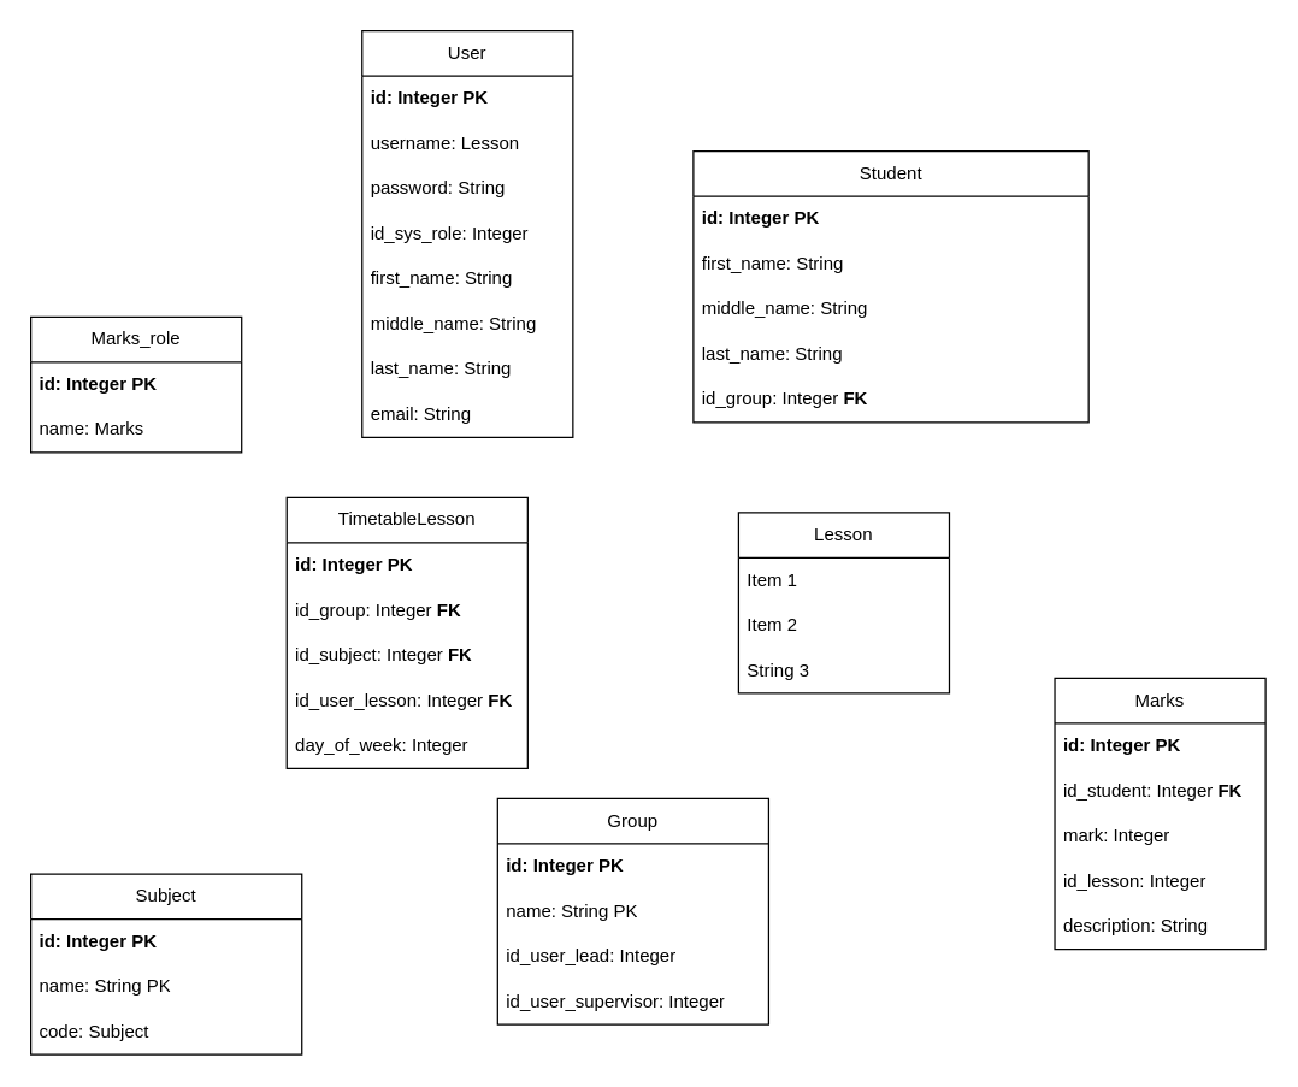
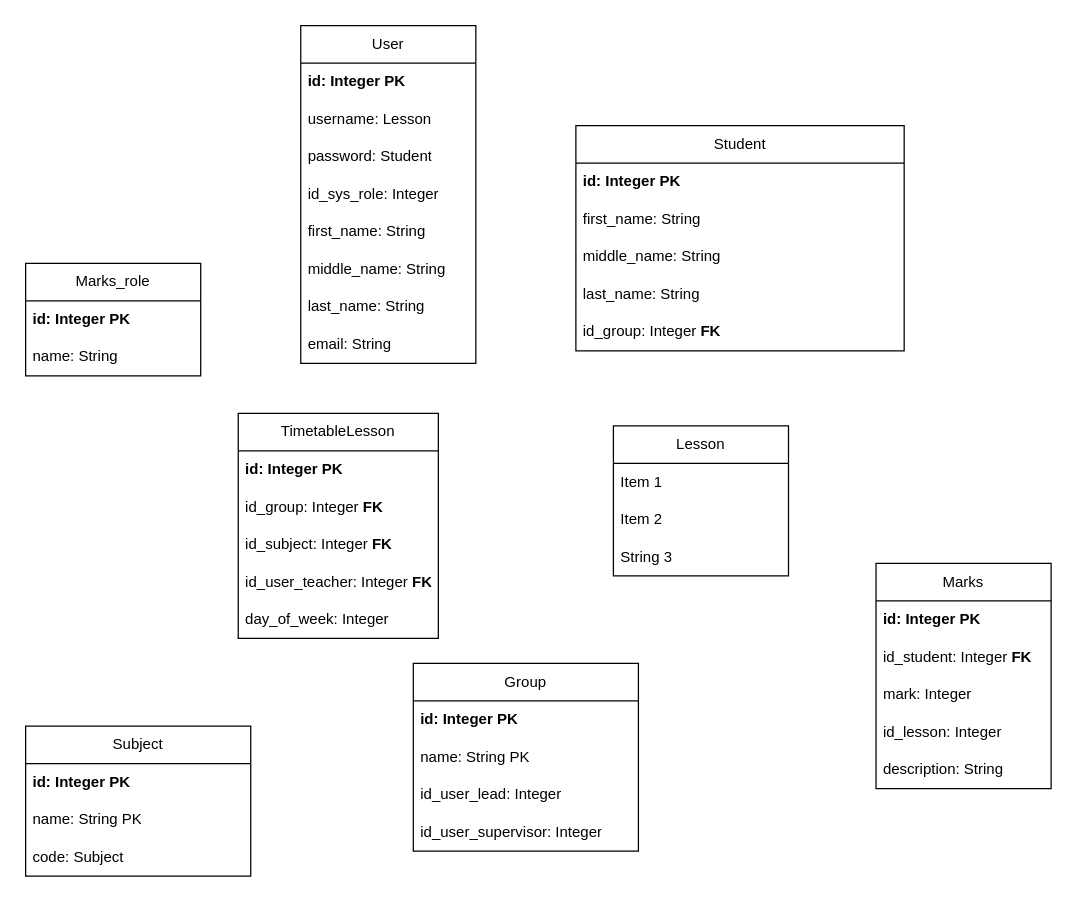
  <mxCell id="0" />
  <mxCell id="1" parent="0" />
  <mxCell id="2" value="User" style="swimlane;fontStyle=0;childLayout=stackLayout;horizontal=1;startSize=30;horizontalStack=0;resizeParent=1;resizeParentMax=0;resizeLast=0;collapsible=1;marginBottom=0;whiteSpace=wrap;html=1;" vertex="1" parent="1"><mxGeometry x="240" y="20" width="140" height="270" as="geometry" /></mxCell>
  <mxCell id="3" value="&lt;b&gt;id: Integer PK&lt;/b&gt;" style="text;strokeColor=none;fillColor=none;align=left;verticalAlign=middle;spacingLeft=4;spacingRight=4;overflow=hidden;points=[[0,0.5],[1,0.5]];portConstraint=eastwest;rotatable=0;whiteSpace=wrap;html=1;" vertex="1" parent="2"><mxGeometry y="30" width="140" height="30" as="geometry" /></mxCell>
  <mxCell id="4" value="username: Lesson" style="text;strokeColor=none;fillColor=none;align=left;verticalAlign=middle;spacingLeft=4;spacingRight=4;overflow=hidden;points=[[0,0.5],[1,0.5]];portConstraint=eastwest;rotatable=0;whiteSpace=wrap;html=1;" vertex="1" parent="2"><mxGeometry y="60" width="140" height="30" as="geometry" /></mxCell>
- <mxCell id="5" value="password: String" style="text;strokeColor=none;fillColor=none;align=left;verticalAlign=middle;spacingLeft=4;spacingRight=4;overflow=hidden;points=[[0,0.5],[1,0.5]];portConstraint=eastwest;rotatable=0;whiteSpace=wrap;html=1;" vertex="1" parent="2"><mxGeometry y="90" width="140" height="30" as="geometry" /></mxCell>
+ <mxCell id="5" value="password: Student" style="text;strokeColor=none;fillColor=none;align=left;verticalAlign=middle;spacingLeft=4;spacingRight=4;overflow=hidden;points=[[0,0.5],[1,0.5]];portConstraint=eastwest;rotatable=0;whiteSpace=wrap;html=1;" vertex="1" parent="2"><mxGeometry y="90" width="140" height="30" as="geometry" /></mxCell>
  <mxCell id="6" value="id_sys_role: Integer" style="text;strokeColor=none;fillColor=none;align=left;verticalAlign=middle;spacingLeft=4;spacingRight=4;overflow=hidden;points=[[0,0.5],[1,0.5]];portConstraint=eastwest;rotatable=0;whiteSpace=wrap;html=1;" vertex="1" parent="2"><mxGeometry y="120" width="140" height="30" as="geometry" /></mxCell>
  <mxCell id="7" value="first_name: String" style="text;strokeColor=none;fillColor=none;align=left;verticalAlign=middle;spacingLeft=4;spacingRight=4;overflow=hidden;points=[[0,0.5],[1,0.5]];portConstraint=eastwest;rotatable=0;whiteSpace=wrap;html=1;" vertex="1" parent="2"><mxGeometry y="150" width="140" height="30" as="geometry" /></mxCell>
  <mxCell id="8" value="middle_name: String" style="text;strokeColor=none;fillColor=none;align=left;verticalAlign=middle;spacingLeft=4;spacingRight=4;overflow=hidden;points=[[0,0.5],[1,0.5]];portConstraint=eastwest;rotatable=0;whiteSpace=wrap;html=1;" vertex="1" parent="2"><mxGeometry y="180" width="140" height="30" as="geometry" /></mxCell>
  <mxCell id="9" value="last_name: String" style="text;strokeColor=none;fillColor=none;align=left;verticalAlign=middle;spacingLeft=4;spacingRight=4;overflow=hidden;points=[[0,0.5],[1,0.5]];portConstraint=eastwest;rotatable=0;whiteSpace=wrap;html=1;" vertex="1" parent="2"><mxGeometry y="210" width="140" height="30" as="geometry" /></mxCell>
  <mxCell id="10" value="email: String" style="text;strokeColor=none;fillColor=none;align=left;verticalAlign=middle;spacingLeft=4;spacingRight=4;overflow=hidden;points=[[0,0.5],[1,0.5]];portConstraint=eastwest;rotatable=0;whiteSpace=wrap;html=1;" vertex="1" parent="2"><mxGeometry y="240" width="140" height="30" as="geometry" /></mxCell>
  <mxCell id="11" value="Marks_role" style="swimlane;fontStyle=0;childLayout=stackLayout;horizontal=1;startSize=30;horizontalStack=0;resizeParent=1;resizeParentMax=0;resizeLast=0;collapsible=1;marginBottom=0;whiteSpace=wrap;html=1;" vertex="1" parent="1"><mxGeometry x="20" y="210" width="140" height="90" as="geometry" /></mxCell>
  <mxCell id="12" value="&lt;b&gt;id: Integer PK&lt;/b&gt;" style="text;strokeColor=none;fillColor=none;align=left;verticalAlign=middle;spacingLeft=4;spacingRight=4;overflow=hidden;points=[[0,0.5],[1,0.5]];portConstraint=eastwest;rotatable=0;whiteSpace=wrap;html=1;" vertex="1" parent="11"><mxGeometry y="30" width="140" height="30" as="geometry" /></mxCell>
- <mxCell id="13" value="name: Marks" style="text;strokeColor=none;fillColor=none;align=left;verticalAlign=middle;spacingLeft=4;spacingRight=4;overflow=hidden;points=[[0,0.5],[1,0.5]];portConstraint=eastwest;rotatable=0;whiteSpace=wrap;html=1;" vertex="1" parent="11"><mxGeometry y="60" width="140" height="30" as="geometry" /></mxCell>
+ <mxCell id="13" value="name: String" style="text;strokeColor=none;fillColor=none;align=left;verticalAlign=middle;spacingLeft=4;spacingRight=4;overflow=hidden;points=[[0,0.5],[1,0.5]];portConstraint=eastwest;rotatable=0;whiteSpace=wrap;html=1;" vertex="1" parent="11"><mxGeometry y="60" width="140" height="30" as="geometry" /></mxCell>
  <mxCell id="14" value="TimetableLesson" style="swimlane;fontStyle=0;childLayout=stackLayout;horizontal=1;startSize=30;horizontalStack=0;resizeParent=1;resizeParentMax=0;resizeLast=0;collapsible=1;marginBottom=0;whiteSpace=wrap;html=1;" vertex="1" parent="1"><mxGeometry x="190" y="330" width="160" height="180" as="geometry" /></mxCell>
  <mxCell id="15" value="&lt;b&gt;id: Integer PK&lt;/b&gt;" style="text;strokeColor=none;fillColor=none;align=left;verticalAlign=middle;spacingLeft=4;spacingRight=4;overflow=hidden;points=[[0,0.5],[1,0.5]];portConstraint=eastwest;rotatable=0;whiteSpace=wrap;html=1;" vertex="1" parent="14"><mxGeometry y="30" width="160" height="30" as="geometry" /></mxCell>
  <mxCell id="16" value="id_group: Integer &lt;b&gt;FK&lt;/b&gt;" style="text;strokeColor=none;fillColor=none;align=left;verticalAlign=middle;spacingLeft=4;spacingRight=4;overflow=hidden;points=[[0,0.5],[1,0.5]];portConstraint=eastwest;rotatable=0;whiteSpace=wrap;html=1;" vertex="1" parent="14"><mxGeometry y="60" width="160" height="30" as="geometry" /></mxCell>
  <mxCell id="17" value="id_subject: Integer &lt;b&gt;FK&lt;/b&gt;" style="text;strokeColor=none;fillColor=none;align=left;verticalAlign=middle;spacingLeft=4;spacingRight=4;overflow=hidden;points=[[0,0.5],[1,0.5]];portConstraint=eastwest;rotatable=0;whiteSpace=wrap;html=1;" vertex="1" parent="14"><mxGeometry y="90" width="160" height="30" as="geometry" /></mxCell>
- <mxCell id="18" value="id_user_lesson: Integer &lt;b&gt;FK&lt;/b&gt;" style="text;strokeColor=none;fillColor=none;align=left;verticalAlign=middle;spacingLeft=4;spacingRight=4;overflow=hidden;points=[[0,0.5],[1,0.5]];portConstraint=eastwest;rotatable=0;whiteSpace=wrap;html=1;" vertex="1" parent="14"><mxGeometry y="120" width="160" height="30" as="geometry" /></mxCell>
+ <mxCell id="18" value="id_user_teacher: Integer &lt;b&gt;FK&lt;/b&gt;" style="text;strokeColor=none;fillColor=none;align=left;verticalAlign=middle;spacingLeft=4;spacingRight=4;overflow=hidden;points=[[0,0.5],[1,0.5]];portConstraint=eastwest;rotatable=0;whiteSpace=wrap;html=1;" vertex="1" parent="14"><mxGeometry y="120" width="160" height="30" as="geometry" /></mxCell>
  <mxCell id="19" value="day_of_week: Integer" style="text;strokeColor=none;fillColor=none;align=left;verticalAlign=middle;spacingLeft=4;spacingRight=4;overflow=hidden;points=[[0,0.5],[1,0.5]];portConstraint=eastwest;rotatable=0;whiteSpace=wrap;html=1;" vertex="1" parent="14"><mxGeometry y="150" width="160" height="30" as="geometry" /></mxCell>
  <mxCell id="20" value="Group" style="swimlane;fontStyle=0;childLayout=stackLayout;horizontal=1;startSize=30;horizontalStack=0;resizeParent=1;resizeParentMax=0;resizeLast=0;collapsible=1;marginBottom=0;whiteSpace=wrap;html=1;" vertex="1" parent="1"><mxGeometry x="330" y="530" width="180" height="150" as="geometry" /></mxCell>
  <mxCell id="21" value="&lt;b&gt;id: Integer PK&lt;/b&gt;" style="text;strokeColor=none;fillColor=none;align=left;verticalAlign=middle;spacingLeft=4;spacingRight=4;overflow=hidden;points=[[0,0.5],[1,0.5]];portConstraint=eastwest;rotatable=0;whiteSpace=wrap;html=1;" vertex="1" parent="20"><mxGeometry y="30" width="180" height="30" as="geometry" /></mxCell>
  <mxCell id="22" value="name: String PK" style="text;strokeColor=none;fillColor=none;align=left;verticalAlign=middle;spacingLeft=4;spacingRight=4;overflow=hidden;points=[[0,0.5],[1,0.5]];portConstraint=eastwest;rotatable=0;whiteSpace=wrap;html=1;" vertex="1" parent="20"><mxGeometry y="60" width="180" height="30" as="geometry" /></mxCell>
  <mxCell id="23" value="id_user_lead: Integer" style="text;strokeColor=none;fillColor=none;align=left;verticalAlign=middle;spacingLeft=4;spacingRight=4;overflow=hidden;points=[[0,0.5],[1,0.5]];portConstraint=eastwest;rotatable=0;whiteSpace=wrap;html=1;" vertex="1" parent="20"><mxGeometry y="90" width="180" height="30" as="geometry" /></mxCell>
  <mxCell id="24" value="id_user_supervisor: Integer" style="text;strokeColor=none;fillColor=none;align=left;verticalAlign=middle;spacingLeft=4;spacingRight=4;overflow=hidden;points=[[0,0.5],[1,0.5]];portConstraint=eastwest;rotatable=0;whiteSpace=wrap;html=1;" vertex="1" parent="20"><mxGeometry y="120" width="180" height="30" as="geometry" /></mxCell>
  <mxCell id="25" value="Subject" style="swimlane;fontStyle=0;childLayout=stackLayout;horizontal=1;startSize=30;horizontalStack=0;resizeParent=1;resizeParentMax=0;resizeLast=0;collapsible=1;marginBottom=0;whiteSpace=wrap;html=1;" vertex="1" parent="1"><mxGeometry x="20" y="580" width="180" height="120" as="geometry" /></mxCell>
  <mxCell id="26" value="&lt;b&gt;id: Integer PK&lt;/b&gt;" style="text;strokeColor=none;fillColor=none;align=left;verticalAlign=middle;spacingLeft=4;spacingRight=4;overflow=hidden;points=[[0,0.5],[1,0.5]];portConstraint=eastwest;rotatable=0;whiteSpace=wrap;html=1;" vertex="1" parent="25"><mxGeometry y="30" width="180" height="30" as="geometry" /></mxCell>
  <mxCell id="27" value="name: String PK" style="text;strokeColor=none;fillColor=none;align=left;verticalAlign=middle;spacingLeft=4;spacingRight=4;overflow=hidden;points=[[0,0.5],[1,0.5]];portConstraint=eastwest;rotatable=0;whiteSpace=wrap;html=1;" vertex="1" parent="25"><mxGeometry y="60" width="180" height="30" as="geometry" /></mxCell>
  <mxCell id="28" value="code: Subject" style="text;strokeColor=none;fillColor=none;align=left;verticalAlign=middle;spacingLeft=4;spacingRight=4;overflow=hidden;points=[[0,0.5],[1,0.5]];portConstraint=eastwest;rotatable=0;whiteSpace=wrap;html=1;" vertex="1" parent="25"><mxGeometry y="90" width="180" height="30" as="geometry" /></mxCell>
  <mxCell id="29" value="Student" style="swimlane;fontStyle=0;childLayout=stackLayout;horizontal=1;startSize=30;horizontalStack=0;resizeParent=1;resizeParentMax=0;resizeLast=0;collapsible=1;marginBottom=0;whiteSpace=wrap;html=1;" vertex="1" parent="1"><mxGeometry x="460" y="100" width="262.5" height="180" as="geometry" /></mxCell>
  <mxCell id="30" value="&lt;b&gt;id: Integer PK&lt;/b&gt;" style="text;strokeColor=none;fillColor=none;align=left;verticalAlign=middle;spacingLeft=4;spacingRight=4;overflow=hidden;points=[[0,0.5],[1,0.5]];portConstraint=eastwest;rotatable=0;whiteSpace=wrap;html=1;" vertex="1" parent="29"><mxGeometry y="30" width="262.5" height="30" as="geometry" /></mxCell>
  <mxCell id="31" value="first_name: String" style="text;strokeColor=none;fillColor=none;align=left;verticalAlign=middle;spacingLeft=4;spacingRight=4;overflow=hidden;points=[[0,0.5],[1,0.5]];portConstraint=eastwest;rotatable=0;whiteSpace=wrap;html=1;" vertex="1" parent="29"><mxGeometry y="60" width="262.5" height="30" as="geometry" /></mxCell>
  <mxCell id="32" value="middle_name: String" style="text;strokeColor=none;fillColor=none;align=left;verticalAlign=middle;spacingLeft=4;spacingRight=4;overflow=hidden;points=[[0,0.5],[1,0.5]];portConstraint=eastwest;rotatable=0;whiteSpace=wrap;html=1;" vertex="1" parent="29"><mxGeometry y="90" width="262.5" height="30" as="geometry" /></mxCell>
  <mxCell id="33" value="last_name: String" style="text;strokeColor=none;fillColor=none;align=left;verticalAlign=middle;spacingLeft=4;spacingRight=4;overflow=hidden;points=[[0,0.5],[1,0.5]];portConstraint=eastwest;rotatable=0;whiteSpace=wrap;html=1;" vertex="1" parent="29"><mxGeometry y="120" width="262.5" height="30" as="geometry" /></mxCell>
  <mxCell id="34" value="id_group: Integer &lt;b&gt;FK&lt;/b&gt;" style="text;strokeColor=none;fillColor=none;align=left;verticalAlign=middle;spacingLeft=4;spacingRight=4;overflow=hidden;points=[[0,0.5],[1,0.5]];portConstraint=eastwest;rotatable=0;whiteSpace=wrap;html=1;" vertex="1" parent="29"><mxGeometry y="150" width="262.5" height="30" as="geometry" /></mxCell>
  <mxCell id="35" value="Marks" style="swimlane;fontStyle=0;childLayout=stackLayout;horizontal=1;startSize=30;horizontalStack=0;resizeParent=1;resizeParentMax=0;resizeLast=0;collapsible=1;marginBottom=0;whiteSpace=wrap;html=1;" vertex="1" parent="1"><mxGeometry x="700" y="450" width="140" height="180" as="geometry" /></mxCell>
  <mxCell id="36" value="&lt;b&gt;id: Integer PK&lt;/b&gt;" style="text;strokeColor=none;fillColor=none;align=left;verticalAlign=middle;spacingLeft=4;spacingRight=4;overflow=hidden;points=[[0,0.5],[1,0.5]];portConstraint=eastwest;rotatable=0;whiteSpace=wrap;html=1;" vertex="1" parent="35"><mxGeometry y="30" width="140" height="30" as="geometry" /></mxCell>
  <mxCell id="37" value="id_student: Integer &lt;b&gt;FK&lt;/b&gt;" style="text;strokeColor=none;fillColor=none;align=left;verticalAlign=middle;spacingLeft=4;spacingRight=4;overflow=hidden;points=[[0,0.5],[1,0.5]];portConstraint=eastwest;rotatable=0;whiteSpace=wrap;html=1;" vertex="1" parent="35"><mxGeometry y="60" width="140" height="30" as="geometry" /></mxCell>
  <mxCell id="38" value="mark: Integer" style="text;strokeColor=none;fillColor=none;align=left;verticalAlign=middle;spacingLeft=4;spacingRight=4;overflow=hidden;points=[[0,0.5],[1,0.5]];portConstraint=eastwest;rotatable=0;whiteSpace=wrap;html=1;" vertex="1" parent="35"><mxGeometry y="90" width="140" height="30" as="geometry" /></mxCell>
  <mxCell id="39" value="id_lesson: Integer" style="text;strokeColor=none;fillColor=none;align=left;verticalAlign=middle;spacingLeft=4;spacingRight=4;overflow=hidden;points=[[0,0.5],[1,0.5]];portConstraint=eastwest;rotatable=0;whiteSpace=wrap;html=1;" vertex="1" parent="35"><mxGeometry y="120" width="140" height="30" as="geometry" /></mxCell>
  <mxCell id="40" value="description: String" style="text;strokeColor=none;fillColor=none;align=left;verticalAlign=middle;spacingLeft=4;spacingRight=4;overflow=hidden;points=[[0,0.5],[1,0.5]];portConstraint=eastwest;rotatable=0;whiteSpace=wrap;html=1;" vertex="1" parent="35"><mxGeometry y="150" width="140" height="30" as="geometry" /></mxCell>
  <mxCell id="41" value="Lesson" style="swimlane;fontStyle=0;childLayout=stackLayout;horizontal=1;startSize=30;horizontalStack=0;resizeParent=1;resizeParentMax=0;resizeLast=0;collapsible=1;marginBottom=0;whiteSpace=wrap;html=1;" vertex="1" parent="1"><mxGeometry x="490" y="340" width="140" height="120" as="geometry" /></mxCell>
  <mxCell id="42" value="Item 1" style="text;strokeColor=none;fillColor=none;align=left;verticalAlign=middle;spacingLeft=4;spacingRight=4;overflow=hidden;points=[[0,0.5],[1,0.5]];portConstraint=eastwest;rotatable=0;whiteSpace=wrap;html=1;" vertex="1" parent="41"><mxGeometry y="30" width="140" height="30" as="geometry" /></mxCell>
  <mxCell id="43" value="Item 2" style="text;strokeColor=none;fillColor=none;align=left;verticalAlign=middle;spacingLeft=4;spacingRight=4;overflow=hidden;points=[[0,0.5],[1,0.5]];portConstraint=eastwest;rotatable=0;whiteSpace=wrap;html=1;" vertex="1" parent="41"><mxGeometry y="60" width="140" height="30" as="geometry" /></mxCell>
  <mxCell id="44" value="String 3" style="text;strokeColor=none;fillColor=none;align=left;verticalAlign=middle;spacingLeft=4;spacingRight=4;overflow=hidden;points=[[0,0.5],[1,0.5]];portConstraint=eastwest;rotatable=0;whiteSpace=wrap;html=1;" vertex="1" parent="41"><mxGeometry y="90" width="140" height="30" as="geometry" /></mxCell>
